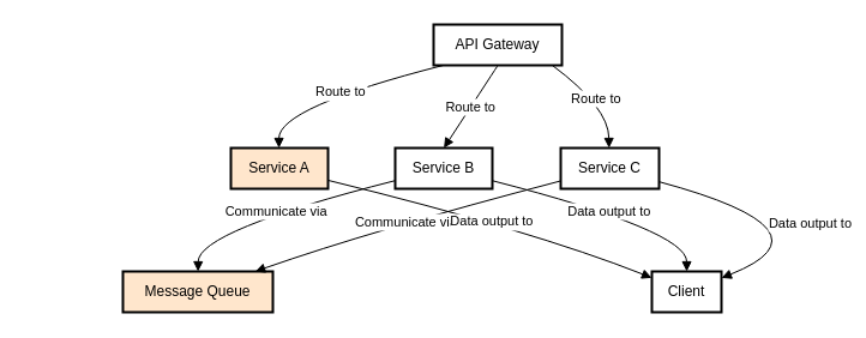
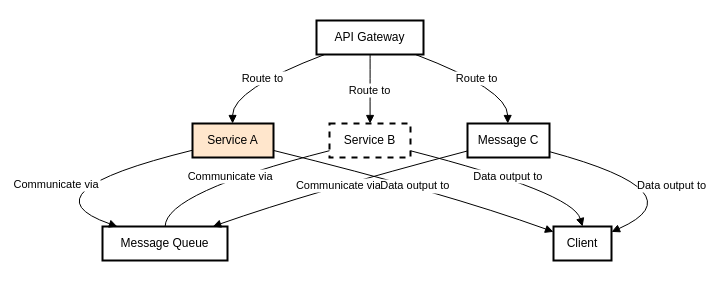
  <mxCell id="0" />
  <mxCell id="1" parent="0" />
- <mxCell id="2" value="API Gateway" style="whiteSpace=wrap;strokeWidth=2;" vertex="1" parent="1"><mxGeometry x="361" y="20" width="107" height="34" as="geometry" /></mxCell>
+ <mxCell id="2" value="API Gateway" style="whiteSpace=wrap;strokeWidth=2;" vertex="1" parent="1"><mxGeometry x="316" y="20" width="107" height="34" as="geometry" /></mxCell>
  <mxCell id="3" value="Service A" style="whiteSpace=wrap;strokeWidth=2;fillColor=#ffe6cc;" vertex="1" parent="1"><mxGeometry x="192" y="123" width="81" height="34" as="geometry" /></mxCell>
- <mxCell id="4" value="Service B" style="whiteSpace=wrap;strokeWidth=2;" vertex="1" parent="1"><mxGeometry x="329" y="123" width="81" height="34" as="geometry" /></mxCell>
- <mxCell id="5" value="Service C" style="whiteSpace=wrap;strokeWidth=2;" vertex="1" parent="1"><mxGeometry x="467" y="123" width="82" height="34" as="geometry" /></mxCell>
- <mxCell id="6" value="Message Queue" style="whiteSpace=wrap;strokeWidth=2;fillColor=#ffe6cc;" vertex="1" parent="1"><mxGeometry x="102" y="226" width="125" height="34" as="geometry" /></mxCell>
- <mxCell id="7" value="Client" style="whiteSpace=wrap;strokeWidth=2;" vertex="1" parent="1"><mxGeometry x="543" y="226" width="58" height="34" as="geometry" /></mxCell>
+ <mxCell id="4" value="Service B" style="whiteSpace=wrap;strokeWidth=2;dashed=1;" vertex="1" parent="1"><mxGeometry x="329" y="123" width="81" height="34" as="geometry" /></mxCell>
+ <mxCell id="5" value="Message C" style="whiteSpace=wrap;strokeWidth=2;" vertex="1" parent="1"><mxGeometry x="467" y="123" width="82" height="34" as="geometry" /></mxCell>
+ <mxCell id="6" value="Message Queue" style="whiteSpace=wrap;strokeWidth=2;" vertex="1" parent="1"><mxGeometry x="102" y="226" width="125" height="34" as="geometry" /></mxCell>
+ <mxCell id="7" value="Client" style="whiteSpace=wrap;strokeWidth=2;" vertex="1" parent="1"><mxGeometry x="553" y="226" width="58" height="34" as="geometry" /></mxCell>
  <mxCell id="8" value="Route to" style="curved=1;startArrow=none;endArrow=block;exitX=0.076;exitY=1;entryX=0.495;entryY=0;rounded=0;" edge="1" parent="1" source="2" target="3"><mxGeometry relative="1" as="geometry"><Array as="points"><mxPoint x="232" y="89" /></Array></mxGeometry></mxCell>
  <mxCell id="9" value="Route to" style="curved=1;startArrow=none;endArrow=block;exitX=0.501;exitY=1;entryX=0.501;entryY=0;rounded=0;" edge="1" parent="1" source="2" target="4"><mxGeometry relative="1" as="geometry"><Array as="points" /></mxGeometry></mxCell>
  <mxCell id="10" value="Route to" style="curved=1;startArrow=none;endArrow=block;exitX=0.925;exitY=1;entryX=0.491;entryY=0;rounded=0;" edge="1" parent="1" source="2" target="5"><mxGeometry relative="1" as="geometry"><Array as="points"><mxPoint x="507" y="89" /></Array></mxGeometry></mxCell>
- <mxCell id="12" value="Communicate via" style="curved=1;startArrow=none;endArrow=block;exitX=0.003;exitY=0.798;entryX=0.501;entryY=0;rounded=0;" edge="1" parent="1" source="4" target="6"><mxGeometry relative="1" as="geometry"><Array as="points"><mxPoint x="165" y="192" /></Array></mxGeometry></mxCell>
+ <mxCell id="11" value="Communicate via" style="curved=1;startArrow=none;endArrow=block;exitX=-0.003;exitY=0.788;entryX=0.119;entryY=0;rounded=0;" edge="1" parent="1" source="3" target="6"><mxGeometry relative="1" as="geometry"><Array as="points"><mxPoint x="20" y="192" /></Array></mxGeometry></mxCell>
+ <mxCell id="12" value="Communicate via" style="curved=1;startArrow=none;endArrow=none;exitX=0.003;exitY=0.798;entryX=0.501;entryY=0;rounded=0;" edge="1" parent="1" source="4" target="6"><mxGeometry relative="1" as="geometry"><Array as="points"><mxPoint x="165" y="192" /></Array></mxGeometry></mxCell>
  <mxCell id="13" value="Communicate via" style="curved=1;startArrow=none;endArrow=block;exitX=-0.006;exitY=0.811;entryX=0.882;entryY=0;rounded=0;" edge="1" parent="1" source="5" target="6"><mxGeometry relative="1" as="geometry"><Array as="points"><mxPoint x="309" y="192" /></Array></mxGeometry></mxCell>
  <mxCell id="14" value="Data output to" style="curved=1;startArrow=none;endArrow=block;exitX=0.992;exitY=0.788;entryX=-0.002;entryY=0.155;rounded=0;" edge="1" parent="1" source="3" target="7"><mxGeometry relative="1" as="geometry"><Array as="points"><mxPoint x="444" y="192" /></Array></mxGeometry></mxCell>
  <mxCell id="15" value="Data output to" style="curved=1;startArrow=none;endArrow=block;exitX=0.998;exitY=0.801;entryX=0.501;entryY=0;rounded=0;" edge="1" parent="1" source="4" target="7"><mxGeometry relative="1" as="geometry"><Array as="points"><mxPoint x="572" y="192" /></Array></mxGeometry></mxCell>
  <mxCell id="16" value="Data output to" style="curved=1;startArrow=none;endArrow=block;exitX=0.988;exitY=0.82;entryX=1.004;entryY=0.156;rounded=0;" edge="1" parent="1" source="5" target="7"><mxGeometry relative="1" as="geometry"><Array as="points"><mxPoint x="700" y="192" /></Array></mxGeometry></mxCell>
